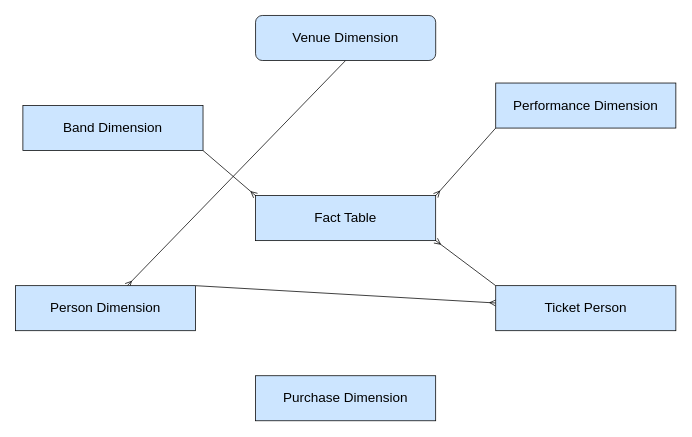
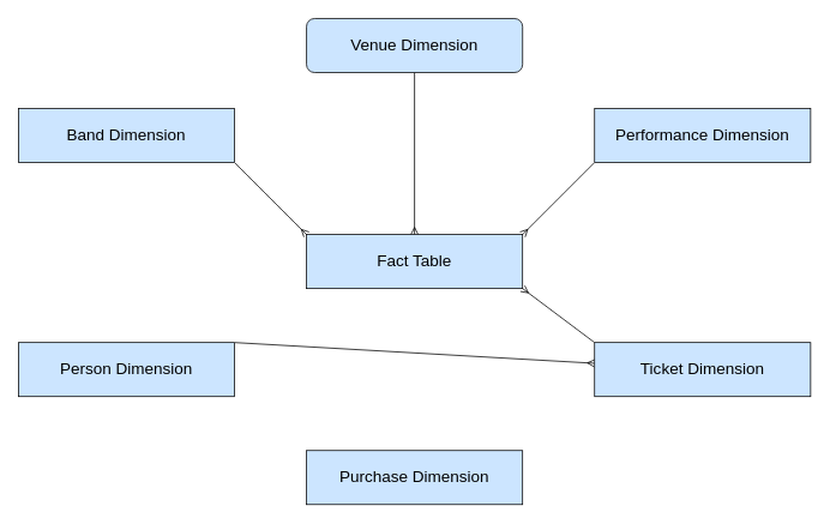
  <mxCell id="0" />
  <mxCell id="1" parent="0" />
  <mxCell id="2" style="rounded=0;orthogonalLoop=1;jettySize=auto;html=1;endArrow=ERmany;endFill=0;exitX=1;exitY=0;exitDx=0;exitDy=0;" parent="1" source="12" target="10" edge="1"><mxGeometry relative="1" as="geometry"><mxPoint x="260" y="420" as="sourcePoint" /><mxPoint x="350" y="355" as="targetPoint" /></mxGeometry></mxCell>
  <mxCell id="3" style="edgeStyle=none;rounded=0;orthogonalLoop=1;jettySize=auto;html=1;entryX=1;entryY=1;entryDx=0;entryDy=0;exitX=0;exitY=0;exitDx=0;exitDy=0;endArrow=ERmany;endFill=0;" parent="1" source="10" target="13" edge="1"><mxGeometry relative="1" as="geometry"><mxPoint x="540" y="460" as="sourcePoint" /><mxPoint x="510" y="355" as="targetPoint" /></mxGeometry></mxCell>
- <mxCell id="4" style="edgeStyle=none;rounded=0;orthogonalLoop=1;jettySize=auto;html=1;endArrow=ERmany;endFill=0;exitX=0.5;exitY=1;exitDx=0;exitDy=0;" parent="1" source="8" target="12" edge="1"><mxGeometry relative="1" as="geometry"><mxPoint x="420" y="110" as="sourcePoint" /><mxPoint x="429.011" y="220" as="targetPoint" /></mxGeometry></mxCell>
+ <mxCell id="4" style="edgeStyle=none;rounded=0;orthogonalLoop=1;jettySize=auto;html=1;endArrow=ERmany;endFill=0;exitX=0.5;exitY=1;exitDx=0;exitDy=0;entryX=0.5;entryY=0;entryDx=0;entryDy=0;" parent="1" source="8" target="13" edge="1"><mxGeometry relative="1" as="geometry"><mxPoint x="420" y="110" as="sourcePoint" /><mxPoint x="429.011" y="220" as="targetPoint" /></mxGeometry></mxCell>
  <mxCell id="5" style="edgeStyle=none;rounded=0;orthogonalLoop=1;jettySize=auto;html=1;entryX=1;entryY=0;entryDx=0;entryDy=0;endArrow=ERmany;endFill=0;exitX=0;exitY=1;exitDx=0;exitDy=0;" parent="1" source="9" target="13" edge="1"><mxGeometry relative="1" as="geometry"><mxPoint x="510" y="190" as="sourcePoint" /><mxPoint x="510" y="220" as="targetPoint" /></mxGeometry></mxCell>
  <mxCell id="6" style="edgeStyle=none;rounded=0;orthogonalLoop=1;jettySize=auto;html=1;entryX=0;entryY=0;entryDx=0;entryDy=0;endArrow=ERmany;endFill=0;exitX=1;exitY=1;exitDx=0;exitDy=0;" parent="1" source="7" target="13" edge="1"><mxGeometry relative="1" as="geometry"><mxPoint x="350" y="220" as="targetPoint" /></mxGeometry></mxCell>
- <mxCell id="7" value="&lt;font style=&quot;font-size: 18px;&quot;&gt;Band Dimension&lt;/font&gt;" style="rounded=0;whiteSpace=wrap;html=1;fillColor=#CCE5FF;" vertex="1" parent="1"><mxGeometry x="30" y="140" width="240" height="60" as="geometry" /></mxCell>
+ <mxCell id="7" value="&lt;font style=&quot;font-size: 18px;&quot;&gt;Band Dimension&lt;/font&gt;" style="rounded=0;whiteSpace=wrap;html=1;fillColor=#CCE5FF;" vertex="1" parent="1"><mxGeometry x="20" y="120" width="240" height="60" as="geometry" /></mxCell>
  <mxCell id="8" value="&lt;span style=&quot;font-size: 18px;&quot;&gt;Venue Dimension&lt;/span&gt;" style="whiteSpace=wrap;html=1;fillColor=#CCE5FF;rounded=1;" vertex="1" parent="1"><mxGeometry x="340" y="20" width="240" height="60" as="geometry" /></mxCell>
- <mxCell id="9" value="&lt;font style=&quot;font-size: 18px;&quot;&gt;Performance Dimension&lt;/font&gt;" style="rounded=0;whiteSpace=wrap;html=1;fillColor=#CCE5FF;" vertex="1" parent="1"><mxGeometry x="660" y="110" width="240" height="60" as="geometry" /></mxCell>
- <mxCell id="10" value="&lt;font style=&quot;font-size: 18px;&quot;&gt;Ticket Person&lt;/font&gt;" style="rounded=0;whiteSpace=wrap;html=1;fillColor=#CCE5FF;" vertex="1" parent="1"><mxGeometry x="660" y="380" width="240" height="60" as="geometry" /></mxCell>
+ <mxCell id="9" value="&lt;font style=&quot;font-size: 18px;&quot;&gt;Performance Dimension&lt;/font&gt;" style="rounded=0;whiteSpace=wrap;html=1;fillColor=#CCE5FF;" vertex="1" parent="1"><mxGeometry x="660" y="120" width="240" height="60" as="geometry" /></mxCell>
+ <mxCell id="10" value="&lt;font style=&quot;font-size: 18px;&quot;&gt;Ticket Dimension&lt;/font&gt;" style="rounded=0;whiteSpace=wrap;html=1;fillColor=#CCE5FF;" vertex="1" parent="1"><mxGeometry x="660" y="380" width="240" height="60" as="geometry" /></mxCell>
  <mxCell id="11" value="&lt;font style=&quot;font-size: 18px;&quot;&gt;Purchase Dimension&lt;/font&gt;" style="rounded=0;whiteSpace=wrap;html=1;fillColor=#CCE5FF;" vertex="1" parent="1"><mxGeometry x="340" y="500" width="240" height="60" as="geometry" /></mxCell>
  <mxCell id="12" value="&lt;font style=&quot;font-size: 18px;&quot;&gt;Person Dimension&lt;/font&gt;" style="rounded=0;whiteSpace=wrap;html=1;fillColor=#CCE5FF;" vertex="1" parent="1"><mxGeometry x="20" y="380" width="240" height="60" as="geometry" /></mxCell>
  <mxCell id="13" value="&lt;font style=&quot;font-size: 18px;&quot;&gt;Fact Table&lt;/font&gt;" style="rounded=0;whiteSpace=wrap;html=1;fillColor=#CCE5FF;" vertex="1" parent="1"><mxGeometry x="340" y="260" width="240" height="60" as="geometry" /></mxCell>
